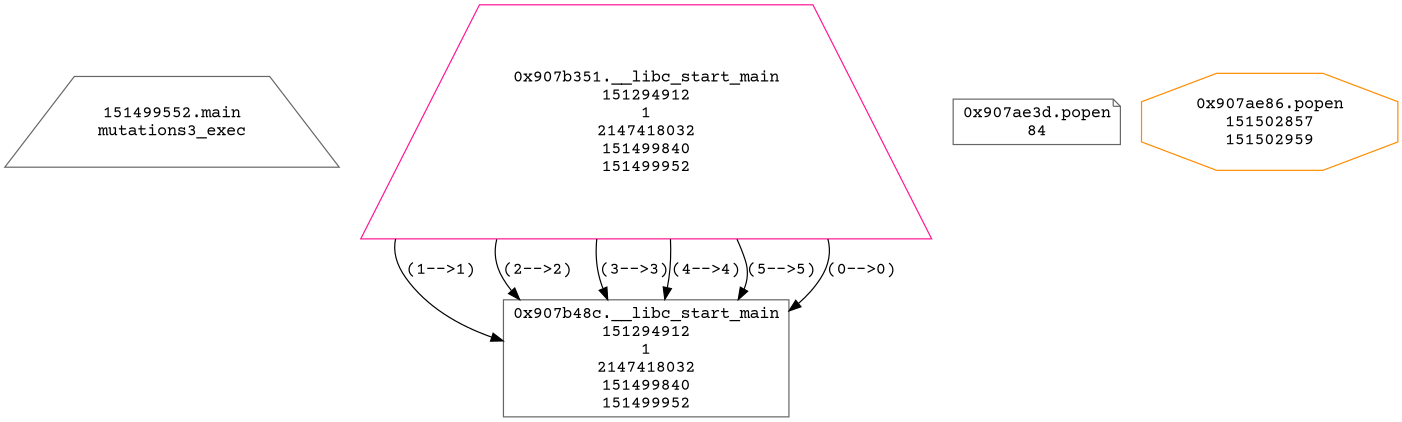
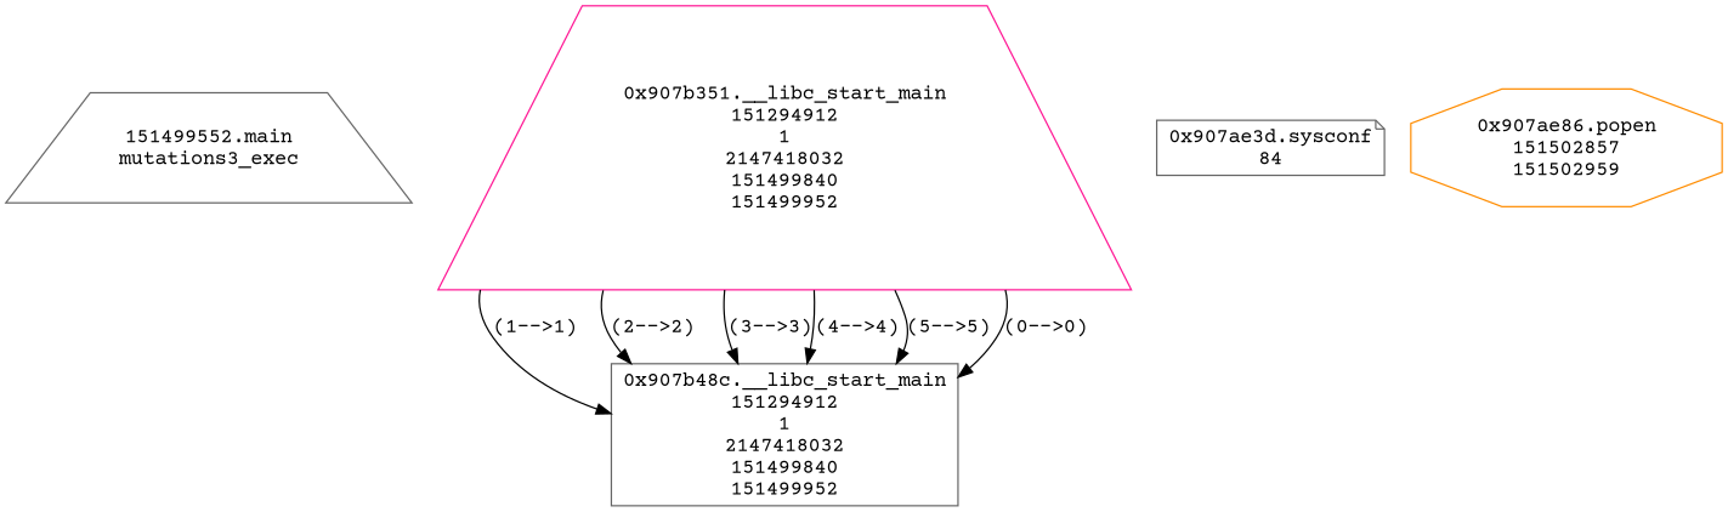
  digraph {
    fontname="Courier Prime"
    node [color=gray40 fontname="Courier Prime" shape=trapezium]
    edge [fontname="Courier Prime"]
    n1 [label="151499552.main\nmutations3_exec"]
    n2 [color=deeppink label="0x907b351.__libc_start_main\n151294912\n1\n2147418032\n151499840\n151499952"]
    n3 [label="0x907b48c.__libc_start_main\n151294912\n1\n2147418032\n151499840\n151499952" shape=box]
-   n4 [label="0x907ae3d.popen\n84" shape=note]
+   n4 [label="0x907ae3d.sysconf\n84" shape=note]
    n5 [color=darkorange label="0x907ae86.popen\n151502857\n151502959" shape=octagon]
    n2 -> n3 [label="(1-->1)"]
    n2 -> n3 [label="(2-->2)"]
    n2 -> n3 [label="(3-->3)"]
    n2 -> n3 [label="(4-->4)"]
    n2 -> n3 [label="(5-->5)"]
    n2 -> n3 [label="(0-->0)"]
  }
